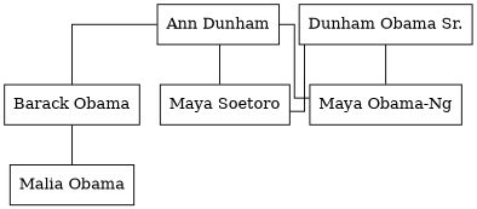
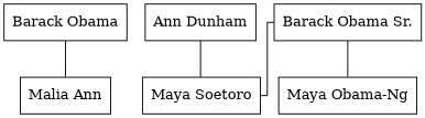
  digraph {
    splines=ortho
    node [color=black shape=box]
    edge [dir=none]
    n1 [label="Barack Obama"]
-   n2 [label="Malia Obama"]
+   n2 [label="Malia Ann"]
    n3 [label="Ann Dunham"]
    n4 [label="Maya Obama-Ng"]
    n5 [label="Maya Soetoro"]
-   n6 [label="Dunham Obama Sr."]
+   n6 [label="Barack Obama Sr."]
    n1 -> n2
-   n3 -> n1
-   n3 -> n4
    n3 -> n5
    n6 -> n4
    n6 -> n5
  }
